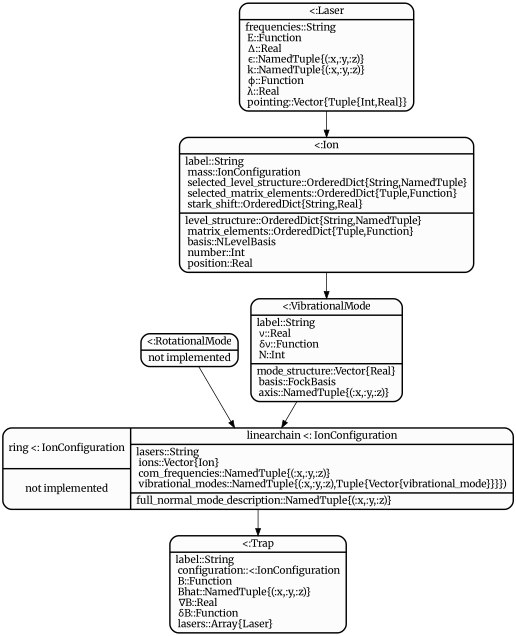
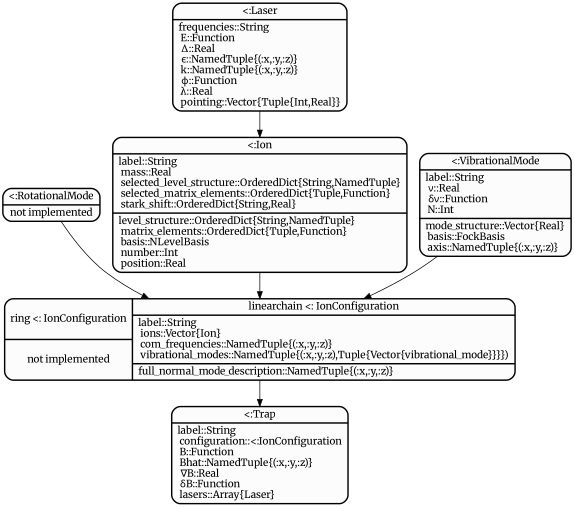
  digraph {
    fontname=Merriweather
    node [fillcolor=grey99 fontname=Merriweather shape=record style="filled,bold,rounded"]
    edge [fontname=Merriweather]
    n1 [label="{\<:RotationalMode|    not implemented}"]
-   n2 [label="{ring \<: IonConfiguration | not implemented}    |{linearchain \<: IonConfiguration|    lasers::String\l    ions::Vector\{Ion\}\l    com_frequencies::NamedTuple\{(:x,:y,:z)\}\l    vibrational_modes::NamedTuple\{(:x,:y,:z),Tuple\{Vector\{vibrational_mode\}\}\}\})\l    |full_normal_mode_description::NamedTuple\{(:x,:y,:z)\}\l }"]
+   n2 [label="{ring \<: IonConfiguration | not implemented}    |{linearchain \<: IonConfiguration|    label::String\l    ions::Vector\{Ion\}\l    com_frequencies::NamedTuple\{(:x,:y,:z)\}\l    vibrational_modes::NamedTuple\{(:x,:y,:z),Tuple\{Vector\{vibrational_mode\}\}\}\})\l    |full_normal_mode_description::NamedTuple\{(:x,:y,:z)\}\l }"]
    n3 [label="{\<:Trap|    label::String\l    configuration::\<:IonConfiguration\l    B::Function\l    Bhat::NamedTuple\{(:x,:y,:z)\}\l    ∇B::Real\l    δB::Function\l    lasers::Array\{Laser\}\l }"]
-   n4 [label="{\<:Ion|    label::String\l    mass::IonConfiguration\l    selected_level_structure::OrderedDict\{String,NamedTuple\}\l    selected_matrix_elements::OrderedDict\{Tuple,Function\}\l    stark_shift::OrderedDict\{String,Real\}\l    |level_structure::OrderedDict\{String,NamedTuple\}\l    matrix_elements::OrderedDict\{Tuple,Function\}\l    basis::NLevelBasis\l    number::Int\l    position::Real\l}"]
+   n4 [label="{\<:Ion|    label::String\l    mass::Real\l    selected_level_structure::OrderedDict\{String,NamedTuple\}\l    selected_matrix_elements::OrderedDict\{Tuple,Function\}\l    stark_shift::OrderedDict\{String,Real\}\l    |level_structure::OrderedDict\{String,NamedTuple\}\l    matrix_elements::OrderedDict\{Tuple,Function\}\l    basis::NLevelBasis\l    number::Int\l    position::Real\l}"]
    n5 [label="{\<:VibrationalMode|    label::String\l    ν::Real\l    δν::Function\l    N::Int\l    |mode_structure::Vector\{Real\}\l    basis::FockBasis\l    axis::NamedTuple\{(:x,:y,:z)\}\l}"]
    n6 [label="{\<:Laser|    frequencies::String\l    E::Function\l    Δ::Real\l    ϵ::NamedTuple\{(:x,:y,:z)\}\l    k::NamedTuple\{(:x,:y,:z)\}\l    ϕ::Function\l    λ::Real\l    pointing::Vector\{Tuple\{Int,Real\}\}\l}"]
    n1 -> n2
    n2 -> n3
-   n4 -> n5
+   n4 -> n2
    n5 -> n2
    n6 -> n4
  }
